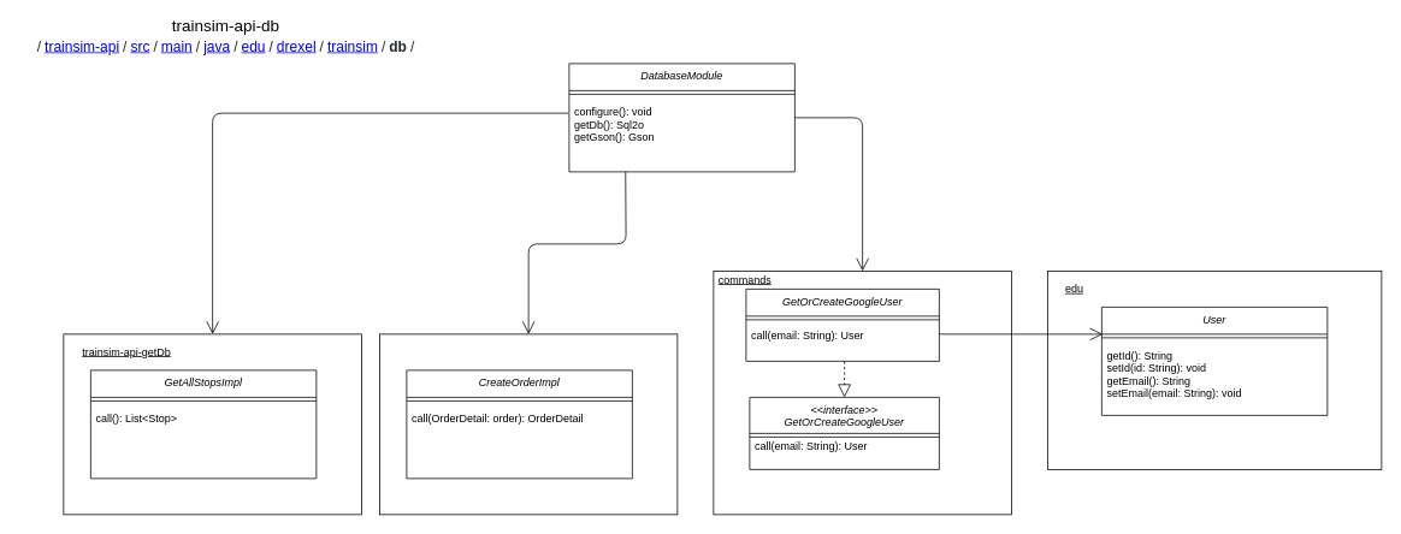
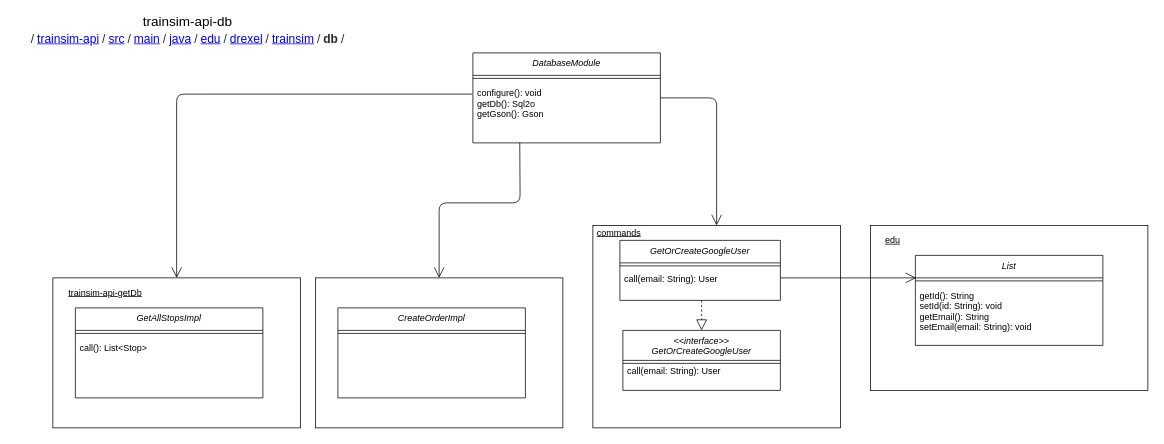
  <mxCell id="0" />
  <mxCell id="1" parent="0" />
  <mxCell id="2" value="" style="rounded=0;whiteSpace=wrap;html=1;" vertex="1" parent="1"><mxGeometry x="70" y="370" width="330" height="200" as="geometry" /></mxCell>
  <mxCell id="3" value="" style="rounded=0;whiteSpace=wrap;html=1;" vertex="1" parent="1"><mxGeometry x="1160" y="300" width="370" height="220" as="geometry" /></mxCell>
  <mxCell id="4" value="" style="rounded=0;whiteSpace=wrap;html=1;" vertex="1" parent="1"><mxGeometry x="790" y="300" width="330" height="270" as="geometry" /></mxCell>
  <mxCell id="5" value="&lt;&lt;interface&gt;&gt;&#10;GetOrCreateGoogleUser" style="swimlane;fontStyle=2;align=center;verticalAlign=top;childLayout=stackLayout;horizontal=1;startSize=40;horizontalStack=0;resizeParent=1;resizeLast=0;collapsible=1;marginBottom=0;rounded=0;shadow=0;strokeWidth=1;" vertex="1" parent="1"><mxGeometry x="830" y="440" width="210" height="80" as="geometry"><mxRectangle x="230" y="140" width="160" height="26" as="alternateBounds" /></mxGeometry></mxCell>
  <mxCell id="6" value="" style="line;html=1;strokeWidth=1;align=left;verticalAlign=middle;spacingTop=-1;spacingLeft=3;spacingRight=3;rotatable=0;labelPosition=right;points=[];portConstraint=eastwest;" vertex="1" parent="5"><mxGeometry y="40" width="210" height="8" as="geometry" /></mxCell>
  <mxCell id="7" value="GetOrCreateGoogleUser" style="swimlane;fontStyle=2;align=center;verticalAlign=top;childLayout=stackLayout;horizontal=1;startSize=30;horizontalStack=0;resizeParent=1;resizeLast=0;collapsible=1;marginBottom=0;rounded=0;shadow=0;strokeWidth=1;" vertex="1" parent="1"><mxGeometry x="826" y="320" width="214" height="80" as="geometry"><mxRectangle x="230" y="140" width="160" height="26" as="alternateBounds" /></mxGeometry></mxCell>
  <mxCell id="8" value="" style="line;html=1;strokeWidth=1;align=left;verticalAlign=middle;spacingTop=-1;spacingLeft=3;spacingRight=3;rotatable=0;labelPosition=right;points=[];portConstraint=eastwest;" vertex="1" parent="7"><mxGeometry y="30" width="214" height="8" as="geometry" /></mxCell>
  <mxCell id="9" value="call(email: String): User" style="text;align=left;verticalAlign=top;spacingLeft=4;spacingRight=4;overflow=hidden;rotatable=0;points=[[0,0.5],[1,0.5]];portConstraint=eastwest;" vertex="1" parent="7"><mxGeometry y="38" width="214" height="30" as="geometry" /></mxCell>
  <mxCell id="10" value="" style="endArrow=block;dashed=1;endFill=0;endSize=12;html=1;entryX=0.5;entryY=0;entryDx=0;entryDy=0;" edge="1" parent="1" target="5"><mxGeometry width="160" relative="1" as="geometry"><mxPoint x="935" y="400" as="sourcePoint" /><mxPoint x="900" y="400" as="targetPoint" /></mxGeometry></mxCell>
- <mxCell id="11" value="User" style="swimlane;fontStyle=2;align=center;verticalAlign=top;childLayout=stackLayout;horizontal=1;startSize=30;horizontalStack=0;resizeParent=1;resizeLast=0;collapsible=1;marginBottom=0;rounded=0;shadow=0;strokeWidth=1;" vertex="1" parent="1"><mxGeometry x="1220" y="340" width="250" height="120" as="geometry"><mxRectangle x="230" y="140" width="160" height="26" as="alternateBounds" /></mxGeometry></mxCell>
+ <mxCell id="11" value="List" style="swimlane;fontStyle=2;align=center;verticalAlign=top;childLayout=stackLayout;horizontal=1;startSize=30;horizontalStack=0;resizeParent=1;resizeLast=0;collapsible=1;marginBottom=0;rounded=0;shadow=0;strokeWidth=1;" vertex="1" parent="1"><mxGeometry x="1220" y="340" width="250" height="120" as="geometry"><mxRectangle x="230" y="140" width="160" height="26" as="alternateBounds" /></mxGeometry></mxCell>
  <mxCell id="12" value="" style="line;html=1;strokeWidth=1;align=left;verticalAlign=middle;spacingTop=-1;spacingLeft=3;spacingRight=3;rotatable=0;labelPosition=right;points=[];portConstraint=eastwest;" vertex="1" parent="11"><mxGeometry y="30" width="250" height="8" as="geometry" /></mxCell>
  <mxCell id="13" value="&lt;u&gt;commands&lt;/u&gt;" style="text;html=1;strokeColor=none;fillColor=none;align=center;verticalAlign=middle;whiteSpace=wrap;rounded=0;" vertex="1" parent="1"><mxGeometry x="790" y="300" width="70" height="20" as="geometry" /></mxCell>
  <mxCell id="14" value="&lt;u&gt;edu&lt;/u&gt;" style="text;html=1;strokeColor=none;fillColor=none;align=center;verticalAlign=middle;whiteSpace=wrap;rounded=0;" vertex="1" parent="1"><mxGeometry x="1170" y="310" width="40" height="20" as="geometry" /></mxCell>
  <mxCell id="15" value="getId(): String&#10;setId(id: String): void&#10;getEmail(): String&#10;setEmail(email: String): void&#10;&#10;" style="text;align=left;verticalAlign=top;spacingLeft=4;spacingRight=4;overflow=hidden;rotatable=0;points=[[0,0.5],[1,0.5]];portConstraint=eastwest;" vertex="1" parent="1"><mxGeometry x="1220" y="380" width="192" height="70" as="geometry" /></mxCell>
  <mxCell id="16" value="call(email: String): User" style="text;align=left;verticalAlign=top;spacingLeft=4;spacingRight=4;overflow=hidden;rotatable=0;points=[[0,0.5],[1,0.5]];portConstraint=eastwest;" vertex="1" parent="1"><mxGeometry x="830" y="480" width="210" height="30" as="geometry" /></mxCell>
  <mxCell id="17" value="" style="endArrow=open;endFill=1;endSize=12;html=1;" edge="1" parent="1"><mxGeometry width="160" relative="1" as="geometry"><mxPoint x="1040" y="370" as="sourcePoint" /><mxPoint x="1221" y="370" as="targetPoint" /></mxGeometry></mxCell>
  <mxCell id="18" value="DatabaseModule" style="swimlane;fontStyle=2;align=center;verticalAlign=top;childLayout=stackLayout;horizontal=1;startSize=30;horizontalStack=0;resizeParent=1;resizeLast=0;collapsible=1;marginBottom=0;rounded=0;shadow=0;strokeWidth=1;" vertex="1" parent="1"><mxGeometry x="630" y="70" width="250" height="120" as="geometry"><mxRectangle x="230" y="140" width="160" height="26" as="alternateBounds" /></mxGeometry></mxCell>
  <mxCell id="19" value="" style="line;html=1;strokeWidth=1;align=left;verticalAlign=middle;spacingTop=-1;spacingLeft=3;spacingRight=3;rotatable=0;labelPosition=right;points=[];portConstraint=eastwest;" vertex="1" parent="18"><mxGeometry y="30" width="250" height="8" as="geometry" /></mxCell>
  <mxCell id="20" value="configure(): void&#10;getDb(): Sql2o&#10;getGson(): Gson" style="text;align=left;verticalAlign=top;spacingLeft=4;spacingRight=4;overflow=hidden;rotatable=0;points=[[0,0.5],[1,0.5]];portConstraint=eastwest;" vertex="1" parent="1"><mxGeometry x="630" y="110" width="192" height="70" as="geometry" /></mxCell>
  <mxCell id="21" value="GetAllStopsImpl" style="swimlane;fontStyle=2;align=center;verticalAlign=top;childLayout=stackLayout;horizontal=1;startSize=30;horizontalStack=0;resizeParent=1;resizeLast=0;collapsible=1;marginBottom=0;rounded=0;shadow=0;strokeWidth=1;" vertex="1" parent="1"><mxGeometry x="100" y="410" width="250" height="120" as="geometry"><mxRectangle x="230" y="140" width="160" height="26" as="alternateBounds" /></mxGeometry></mxCell>
  <mxCell id="22" value="" style="line;html=1;strokeWidth=1;align=left;verticalAlign=middle;spacingTop=-1;spacingLeft=3;spacingRight=3;rotatable=0;labelPosition=right;points=[];portConstraint=eastwest;" vertex="1" parent="21"><mxGeometry y="30" width="250" height="8" as="geometry" /></mxCell>
  <mxCell id="23" value="&lt;u&gt;trainsim-api-getDb&lt;/u&gt;" style="text;html=1;strokeColor=none;fillColor=none;align=center;verticalAlign=middle;whiteSpace=wrap;rounded=0;" vertex="1" parent="1"><mxGeometry x="80" y="380" width="120" height="20" as="geometry" /></mxCell>
  <mxCell id="24" value="call(): List&lt;Stop&gt;" style="text;align=left;verticalAlign=top;spacingLeft=4;spacingRight=4;overflow=hidden;rotatable=0;points=[[0,0.5],[1,0.5]];portConstraint=eastwest;" vertex="1" parent="1"><mxGeometry x="100" y="450" width="210" height="30" as="geometry" /></mxCell>
  <mxCell id="25" value="" style="rounded=0;whiteSpace=wrap;html=1;" vertex="1" parent="1"><mxGeometry x="420" y="370" width="330" height="200" as="geometry" /></mxCell>
  <mxCell id="26" value="CreateOrderImpl" style="swimlane;fontStyle=2;align=center;verticalAlign=top;childLayout=stackLayout;horizontal=1;startSize=30;horizontalStack=0;resizeParent=1;resizeLast=0;collapsible=1;marginBottom=0;rounded=0;shadow=0;strokeWidth=1;" vertex="1" parent="1"><mxGeometry x="450" y="410" width="250" height="120" as="geometry"><mxRectangle x="230" y="140" width="160" height="26" as="alternateBounds" /></mxGeometry></mxCell>
  <mxCell id="27" value="" style="line;html=1;strokeWidth=1;align=left;verticalAlign=middle;spacingTop=-1;spacingLeft=3;spacingRight=3;rotatable=0;labelPosition=right;points=[];portConstraint=eastwest;" vertex="1" parent="26"><mxGeometry y="30" width="250" height="8" as="geometry" /></mxCell>
- <mxCell id="28" value="call(OrderDetail: order): OrderDetail" style="text;align=left;verticalAlign=top;spacingLeft=4;spacingRight=4;overflow=hidden;rotatable=0;points=[[0,0.5],[1,0.5]];portConstraint=eastwest;" vertex="1" parent="1"><mxGeometry x="450" y="450" width="210" height="30" as="geometry" /></mxCell>
  <mxCell id="29" value="" style="endArrow=open;endFill=1;endSize=12;html=1;exitX=-0.005;exitY=0.214;exitDx=0;exitDy=0;exitPerimeter=0;entryX=0.5;entryY=0;entryDx=0;entryDy=0;" edge="1" parent="1" source="20" target="2"><mxGeometry width="160" relative="1" as="geometry"><mxPoint x="330" y="90" as="sourcePoint" /><mxPoint x="511" y="90" as="targetPoint" /><Array as="points"><mxPoint x="235" y="125" /></Array></mxGeometry></mxCell>
  <mxCell id="30" value="" style="endArrow=open;endFill=1;endSize=12;html=1;exitX=0.25;exitY=1;exitDx=0;exitDy=0;entryX=0.5;entryY=0;entryDx=0;entryDy=0;" edge="1" parent="1" source="18" target="25"><mxGeometry width="160" relative="1" as="geometry"><mxPoint x="470" y="270" as="sourcePoint" /><mxPoint x="651" y="270" as="targetPoint" /><Array as="points"><mxPoint x="693" y="270" /><mxPoint x="585" y="270" /></Array></mxGeometry></mxCell>
  <mxCell id="31" value="" style="endArrow=open;endFill=1;endSize=12;html=1;exitX=1;exitY=0.5;exitDx=0;exitDy=0;entryX=0.5;entryY=0;entryDx=0;entryDy=0;" edge="1" parent="1" source="18" target="4"><mxGeometry width="160" relative="1" as="geometry"><mxPoint x="890" y="140" as="sourcePoint" /><mxPoint x="991" y="220" as="targetPoint" /><Array as="points"><mxPoint x="955" y="130" /></Array></mxGeometry></mxCell>
  <mxCell id="32" value="&lt;font style=&quot;font-size: 18px&quot;&gt;trainsim-api-db&lt;br&gt;&lt;/font&gt;&lt;h2 id=&quot;blob-path&quot; class=&quot;breadcrumb flex-auto flex-self-center min-width-0 text-normal mx-2 width-full width-md-auto flex-order-1 flex-md-order-none mt-3 mt-md-0&quot; style=&quot;box-sizing: border-box ; margin: 0px 8px ; background-color: rgb(255 , 255 , 255) ; font-weight: 400 ; width: auto ; min-width: 0px&quot;&gt;&lt;font size=&quot;3&quot;&gt;&lt;span class=&quot;mx-1&quot; style=&quot;box-sizing: border-box ; color: rgb(36 , 41 , 47) ; margin-right: 4px ; margin-left: 4px&quot;&gt;/&lt;/span&gt;&lt;span class=&quot;js-path-segment d-inline-block wb-break-all&quot; style=&quot;box-sizing: border-box ; color: rgb(36 , 41 , 47) ; word-break: break-all ; display: inline-block&quot;&gt;&lt;a href=&quot;https://github.com/bs3265/trainsim-public-group7/tree/master/trainsim-api&quot; style=&quot;box-sizing: border-box ; background-color: transparent&quot;&gt;trainsim-api&lt;/a&gt;&lt;/span&gt;&lt;span class=&quot;mx-1&quot; style=&quot;box-sizing: border-box ; color: rgb(36 , 41 , 47) ; margin-right: 4px ; margin-left: 4px&quot;&gt;/&lt;/span&gt;&lt;span class=&quot;js-path-segment d-inline-block wb-break-all&quot; style=&quot;box-sizing: border-box ; color: rgb(36 , 41 , 47) ; word-break: break-all ; display: inline-block&quot;&gt;&lt;a href=&quot;https://github.com/bs3265/trainsim-public-group7/tree/master/trainsim-api/src&quot; style=&quot;box-sizing: border-box ; background-color: transparent&quot;&gt;src&lt;/a&gt;&lt;/span&gt;&lt;span class=&quot;mx-1&quot; style=&quot;box-sizing: border-box ; color: rgb(36 , 41 , 47) ; margin-right: 4px ; margin-left: 4px&quot;&gt;/&lt;/span&gt;&lt;span class=&quot;js-path-segment d-inline-block wb-break-all&quot; style=&quot;box-sizing: border-box ; color: rgb(36 , 41 , 47) ; word-break: break-all ; display: inline-block&quot;&gt;&lt;a href=&quot;https://github.com/bs3265/trainsim-public-group7/tree/master/trainsim-api/src/main&quot; style=&quot;box-sizing: border-box ; background-color: transparent&quot;&gt;main&lt;/a&gt;&lt;/span&gt;&lt;span class=&quot;mx-1&quot; style=&quot;box-sizing: border-box ; color: rgb(36 , 41 , 47) ; margin-right: 4px ; margin-left: 4px&quot;&gt;/&lt;/span&gt;&lt;span class=&quot;js-path-segment d-inline-block wb-break-all&quot; style=&quot;box-sizing: border-box ; color: rgb(36 , 41 , 47) ; word-break: break-all ; display: inline-block&quot;&gt;&lt;a href=&quot;https://github.com/bs3265/trainsim-public-group7/tree/master/trainsim-api/src/main/java&quot; style=&quot;box-sizing: border-box ; background-color: transparent&quot;&gt;java&lt;/a&gt;&lt;/span&gt;&lt;span class=&quot;mx-1&quot; style=&quot;box-sizing: border-box ; color: rgb(36 , 41 , 47) ; margin-right: 4px ; margin-left: 4px&quot;&gt;/&lt;/span&gt;&lt;span class=&quot;js-path-segment d-inline-block wb-break-all&quot; style=&quot;box-sizing: border-box ; color: rgb(36 , 41 , 47) ; word-break: break-all ; display: inline-block&quot;&gt;&lt;a href=&quot;https://github.com/bs3265/trainsim-public-group7/tree/master/trainsim-api/src/main/java/edu&quot; style=&quot;box-sizing: border-box ; background-color: transparent&quot;&gt;edu&lt;/a&gt;&lt;/span&gt;&lt;span class=&quot;mx-1&quot; style=&quot;box-sizing: border-box ; color: rgb(36 , 41 , 47) ; margin-right: 4px ; margin-left: 4px&quot;&gt;/&lt;/span&gt;&lt;span class=&quot;js-path-segment d-inline-block wb-break-all&quot; style=&quot;box-sizing: border-box ; color: rgb(36 , 41 , 47) ; word-break: break-all ; display: inline-block&quot;&gt;&lt;a href=&quot;https://github.com/bs3265/trainsim-public-group7/tree/master/trainsim-api/src/main/java/edu/drexel&quot; style=&quot;box-sizing: border-box ; background-color: transparent&quot;&gt;drexel&lt;/a&gt;&lt;/span&gt;&lt;span class=&quot;mx-1&quot; style=&quot;box-sizing: border-box ; color: rgb(36 , 41 , 47) ; margin-right: 4px ; margin-left: 4px&quot;&gt;/&lt;/span&gt;&lt;span class=&quot;js-path-segment d-inline-block wb-break-all&quot; style=&quot;box-sizing: border-box ; color: rgb(36 , 41 , 47) ; word-break: break-all ; display: inline-block&quot;&gt;&lt;a href=&quot;https://github.com/bs3265/trainsim-public-group7/tree/master/trainsim-api/src/main/java/edu/drexel/trainsim&quot; style=&quot;box-sizing: border-box ; background-color: transparent&quot;&gt;trainsim&lt;/a&gt;&lt;/span&gt;&lt;span class=&quot;mx-1&quot; style=&quot;box-sizing: border-box ; color: rgb(36 , 41 , 47) ; margin-right: 4px ; margin-left: 4px&quot;&gt;/&lt;/span&gt;&lt;span class=&quot;final-path&quot; style=&quot;box-sizing: border-box ; font-weight: 600 ; color: rgb(36 , 41 , 47)&quot;&gt;db&lt;/span&gt;&lt;span class=&quot;mx-1&quot; style=&quot;box-sizing: border-box ; color: rgb(36 , 41 , 47) ; margin-right: 4px ; margin-left: 4px&quot;&gt;/&lt;/span&gt;&lt;/font&gt;&lt;br&gt;&lt;/h2&gt;" style="text;html=1;strokeColor=none;fillColor=none;align=center;verticalAlign=middle;whiteSpace=wrap;rounded=0;" vertex="1" parent="1"><mxGeometry x="20" y="20" width="460" height="40" as="geometry" /></mxCell>
